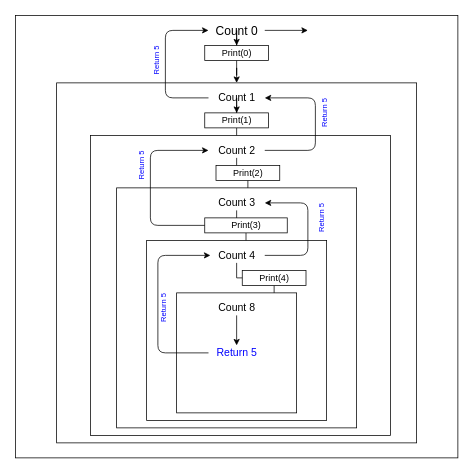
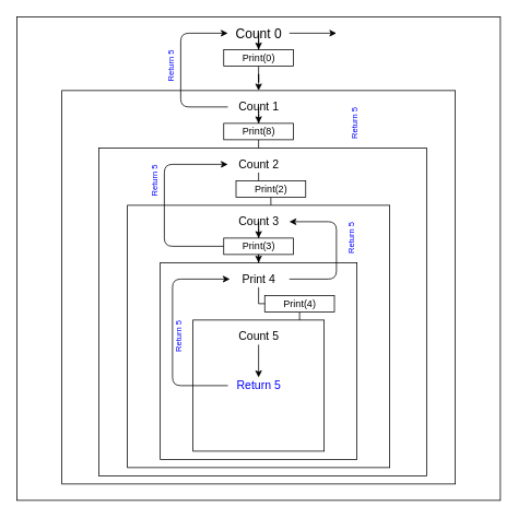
  <mxCell id="0" />
  <mxCell id="1" parent="0" />
  <mxCell id="2" value="" style="whiteSpace=wrap;html=1;aspect=fixed;" vertex="1" parent="1"><mxGeometry x="20" y="20" width="590" height="590" as="geometry" /></mxCell>
  <mxCell id="3" value="" style="edgeStyle=orthogonalEdgeStyle;rounded=0;orthogonalLoop=1;jettySize=auto;html=1;fontSize=16;" edge="1" parent="1" source="4" target="6"><mxGeometry relative="1" as="geometry" /></mxCell>
  <mxCell id="4" value="Count 0" style="text;html=1;strokeColor=none;fillColor=none;align=center;verticalAlign=middle;whiteSpace=wrap;rounded=0;strokeWidth=8;fontSize=16;" vertex="1" parent="1"><mxGeometry x="277.5" y="30" width="75" height="20" as="geometry" /></mxCell>
  <mxCell id="5" value="" style="edgeStyle=orthogonalEdgeStyle;rounded=0;orthogonalLoop=1;jettySize=auto;html=1;fontSize=12;" edge="1" parent="1" source="6" target="7"><mxGeometry relative="1" as="geometry" /></mxCell>
  <mxCell id="6" value="Print(0)" style="whiteSpace=wrap;html=1;fontSize=12;strokeWidth=1;" vertex="1" parent="1"><mxGeometry x="272.5" y="60" width="85" height="20" as="geometry" /></mxCell>
  <mxCell id="7" value="" style="whiteSpace=wrap;html=1;aspect=fixed;" vertex="1" parent="1"><mxGeometry x="75" y="110" width="480" height="480" as="geometry" /></mxCell>
  <mxCell id="8" style="edgeStyle=orthogonalEdgeStyle;rounded=0;orthogonalLoop=1;jettySize=auto;html=1;entryX=0.5;entryY=0;entryDx=0;entryDy=0;fontSize=14;" edge="1" parent="1" source="9" target="11"><mxGeometry relative="1" as="geometry" /></mxCell>
  <mxCell id="9" value="Count 1" style="text;html=1;strokeColor=none;fillColor=none;align=center;verticalAlign=middle;whiteSpace=wrap;rounded=0;strokeWidth=8;fontSize=14;" vertex="1" parent="1"><mxGeometry x="277.5" y="120" width="75" height="20" as="geometry" /></mxCell>
  <mxCell id="10" value="" style="edgeStyle=orthogonalEdgeStyle;rounded=0;orthogonalLoop=1;jettySize=auto;html=1;fontSize=14;" edge="1" parent="1" source="11" target="12"><mxGeometry relative="1" as="geometry" /></mxCell>
- <mxCell id="11" value="Print(1)" style="whiteSpace=wrap;html=1;fontSize=12;strokeWidth=1;" vertex="1" parent="1"><mxGeometry x="272.5" y="150" width="85" height="20" as="geometry" /></mxCell>
+ <mxCell id="11" value="Print(8)" style="whiteSpace=wrap;html=1;fontSize=12;strokeWidth=1;" vertex="1" parent="1"><mxGeometry x="272.5" y="150" width="85" height="20" as="geometry" /></mxCell>
  <mxCell id="12" value="" style="whiteSpace=wrap;html=1;aspect=fixed;" vertex="1" parent="1"><mxGeometry x="120" y="180" width="400" height="400" as="geometry" /></mxCell>
  <mxCell id="13" style="edgeStyle=orthogonalEdgeStyle;rounded=0;orthogonalLoop=1;jettySize=auto;html=1;entryX=0.5;entryY=0;entryDx=0;entryDy=0;fontSize=14;" edge="1" parent="1" source="14" target="16"><mxGeometry relative="1" as="geometry" /></mxCell>
  <mxCell id="14" value="Count 2" style="text;html=1;strokeColor=none;fillColor=none;align=center;verticalAlign=middle;whiteSpace=wrap;rounded=0;strokeWidth=8;fontSize=14;" vertex="1" parent="1"><mxGeometry x="277.5" y="190" width="75" height="20" as="geometry" /></mxCell>
  <mxCell id="15" value="" style="edgeStyle=orthogonalEdgeStyle;rounded=0;orthogonalLoop=1;jettySize=auto;html=1;fontSize=14;" edge="1" parent="1" source="16" target="21"><mxGeometry relative="1" as="geometry" /></mxCell>
  <mxCell id="16" value="Print(2)" style="whiteSpace=wrap;html=1;fontSize=12;strokeWidth=1;" vertex="1" parent="1"><mxGeometry x="287.5" y="220" width="85" height="20" as="geometry" /></mxCell>
  <mxCell id="17" value="" style="whiteSpace=wrap;html=1;aspect=fixed;" vertex="1" parent="1"><mxGeometry x="155" y="250" width="320" height="320" as="geometry" /></mxCell>
  <mxCell id="18" value="" style="edgeStyle=orthogonalEdgeStyle;rounded=0;orthogonalLoop=1;jettySize=auto;html=1;fontSize=14;" edge="1" parent="1" source="19" target="21"><mxGeometry relative="1" as="geometry" /></mxCell>
  <mxCell id="19" value="Count 3" style="text;html=1;strokeColor=none;fillColor=none;align=center;verticalAlign=middle;whiteSpace=wrap;rounded=0;strokeWidth=8;fontSize=14;" vertex="1" parent="1"><mxGeometry x="277.5" y="260" width="75" height="20" as="geometry" /></mxCell>
  <mxCell id="20" value="" style="edgeStyle=orthogonalEdgeStyle;rounded=0;orthogonalLoop=1;jettySize=auto;html=1;fontSize=14;" edge="1" parent="1" source="21" target="22"><mxGeometry relative="1" as="geometry" /></mxCell>
- <mxCell id="21" value="Print(3)" style="whiteSpace=wrap;html=1;fontSize=12;strokeWidth=1;" vertex="1" parent="1"><mxGeometry x="272.5" y="290" width="110" height="20" as="geometry" /></mxCell>
+ <mxCell id="21" value="Print(3)" style="whiteSpace=wrap;html=1;fontSize=12;strokeWidth=1;" vertex="1" parent="1"><mxGeometry x="272.5" y="290" width="85" height="20" as="geometry" /></mxCell>
  <mxCell id="22" value="" style="whiteSpace=wrap;html=1;aspect=fixed;" vertex="1" parent="1"><mxGeometry x="195" y="320" width="240" height="240" as="geometry" /></mxCell>
  <mxCell id="23" value="" style="edgeStyle=orthogonalEdgeStyle;rounded=0;orthogonalLoop=1;jettySize=auto;html=1;fontSize=14;" edge="1" parent="1" source="24" target="26"><mxGeometry relative="1" as="geometry" /></mxCell>
- <mxCell id="24" value="Count 4" style="text;html=1;strokeColor=none;fillColor=none;align=center;verticalAlign=middle;whiteSpace=wrap;rounded=0;strokeWidth=8;fontSize=14;" vertex="1" parent="1"><mxGeometry x="277.5" y="330" width="75" height="20" as="geometry" /></mxCell>
+ <mxCell id="24" value="Print 4" style="text;html=1;strokeColor=none;fillColor=none;align=center;verticalAlign=middle;whiteSpace=wrap;rounded=0;strokeWidth=8;fontSize=14;" vertex="1" parent="1"><mxGeometry x="277.5" y="330" width="75" height="20" as="geometry" /></mxCell>
  <mxCell id="25" value="" style="edgeStyle=orthogonalEdgeStyle;rounded=0;orthogonalLoop=1;jettySize=auto;html=1;fontSize=14;" edge="1" parent="1" source="26" target="27"><mxGeometry relative="1" as="geometry" /></mxCell>
  <mxCell id="26" value="Print(4)" style="whiteSpace=wrap;html=1;fontSize=12;strokeWidth=1;" vertex="1" parent="1"><mxGeometry x="322.5" y="360" width="85" height="20" as="geometry" /></mxCell>
  <mxCell id="27" value="" style="whiteSpace=wrap;html=1;aspect=fixed;" vertex="1" parent="1"><mxGeometry x="235" y="390" width="160" height="160" as="geometry" /></mxCell>
  <mxCell id="28" value="" style="edgeStyle=orthogonalEdgeStyle;rounded=0;orthogonalLoop=1;jettySize=auto;html=1;fontSize=14;" edge="1" parent="1" source="29" target="30"><mxGeometry relative="1" as="geometry" /></mxCell>
- <mxCell id="29" value="Count 8" style="text;html=1;strokeColor=none;fillColor=none;align=center;verticalAlign=middle;whiteSpace=wrap;rounded=0;strokeWidth=8;fontSize=14;" vertex="1" parent="1"><mxGeometry x="277.5" y="400" width="75" height="20" as="geometry" /></mxCell>
+ <mxCell id="29" value="Count 5" style="text;html=1;strokeColor=none;fillColor=none;align=center;verticalAlign=middle;whiteSpace=wrap;rounded=0;strokeWidth=8;fontSize=14;" vertex="1" parent="1"><mxGeometry x="277.5" y="400" width="75" height="20" as="geometry" /></mxCell>
  <mxCell id="30" value="&lt;font color=&quot;#0000ff&quot;&gt;Return 5&lt;/font&gt;" style="text;html=1;strokeColor=none;fillColor=none;align=center;verticalAlign=middle;whiteSpace=wrap;rounded=0;strokeWidth=8;fontSize=14;" vertex="1" parent="1"><mxGeometry x="277.5" y="460" width="75" height="20" as="geometry" /></mxCell>
  <mxCell id="31" value="" style="endArrow=classic;html=1;fontSize=14;exitX=0;exitY=0.5;exitDx=0;exitDy=0;" edge="1" parent="1" source="30"><mxGeometry width="50" height="50" relative="1" as="geometry"><mxPoint x="400" y="360" as="sourcePoint" /><mxPoint x="280" y="340" as="targetPoint" /><Array as="points"><mxPoint x="210" y="470" /><mxPoint x="210" y="340" /></Array></mxGeometry></mxCell>
  <mxCell id="32" value="&lt;font color=&quot;#0000ff&quot; style=&quot;font-size: 10px;&quot;&gt;Return 5&lt;/font&gt;" style="text;html=1;strokeColor=none;fillColor=none;align=center;verticalAlign=middle;whiteSpace=wrap;rounded=0;strokeWidth=8;fontSize=10;rotation=-90;" vertex="1" parent="1"><mxGeometry x="180" y="400" width="75" height="20" as="geometry" /></mxCell>
  <mxCell id="33" value="" style="endArrow=classic;html=1;fontSize=10;exitX=1;exitY=0.5;exitDx=0;exitDy=0;entryX=1;entryY=0.5;entryDx=0;entryDy=0;" edge="1" parent="1" source="24" target="19"><mxGeometry width="50" height="50" relative="1" as="geometry"><mxPoint x="350" y="360" as="sourcePoint" /><mxPoint x="400" y="310" as="targetPoint" /><Array as="points"><mxPoint x="410" y="340" /><mxPoint x="410" y="270" /></Array></mxGeometry></mxCell>
  <mxCell id="34" value="&lt;font color=&quot;#0000ff&quot; style=&quot;font-size: 10px;&quot;&gt;Return 5&lt;/font&gt;" style="text;html=1;strokeColor=none;fillColor=none;align=center;verticalAlign=middle;whiteSpace=wrap;rounded=0;strokeWidth=8;fontSize=10;rotation=-90;" vertex="1" parent="1"><mxGeometry x="390" y="280" width="75" height="20" as="geometry" /></mxCell>
  <mxCell id="35" value="" style="endArrow=classic;html=1;fontSize=10;exitX=0;exitY=0.5;exitDx=0;exitDy=0;entryX=0;entryY=0.5;entryDx=0;entryDy=0;" edge="1" parent="1" source="21" target="14"><mxGeometry width="50" height="50" relative="1" as="geometry"><mxPoint x="230" y="310" as="sourcePoint" /><mxPoint x="280" y="260" as="targetPoint" /><Array as="points"><mxPoint x="200" y="300" /><mxPoint x="200" y="200" /></Array></mxGeometry></mxCell>
  <mxCell id="36" value="&lt;font color=&quot;#0000ff&quot; style=&quot;font-size: 10px;&quot;&gt;Return 5&lt;/font&gt;" style="text;html=1;strokeColor=none;fillColor=none;align=center;verticalAlign=middle;whiteSpace=wrap;rounded=0;strokeWidth=8;fontSize=10;rotation=-90;" vertex="1" parent="1"><mxGeometry x="150" y="210" width="75" height="20" as="geometry" /></mxCell>
- <mxCell id="37" value="" style="endArrow=classic;html=1;fontSize=10;exitX=1;exitY=0.5;exitDx=0;exitDy=0;entryX=1;entryY=0.5;entryDx=0;entryDy=0;" edge="1" parent="1" source="14" target="9"><mxGeometry width="50" height="50" relative="1" as="geometry"><mxPoint x="360" y="240" as="sourcePoint" /><mxPoint x="410" y="190" as="targetPoint" /><Array as="points"><mxPoint x="420" y="200" /><mxPoint x="420" y="130" /></Array></mxGeometry></mxCell>
  <mxCell id="38" value="" style="endArrow=classic;html=1;fontSize=10;exitX=0;exitY=0.5;exitDx=0;exitDy=0;entryX=0;entryY=0.5;entryDx=0;entryDy=0;" edge="1" parent="1" source="9" target="4"><mxGeometry width="50" height="50" relative="1" as="geometry"><mxPoint x="210" y="170" as="sourcePoint" /><mxPoint x="260" y="120" as="targetPoint" /><Array as="points"><mxPoint x="220" y="130" /><mxPoint x="220" y="40" /></Array></mxGeometry></mxCell>
  <mxCell id="39" value="&lt;font color=&quot;#0000ff&quot; style=&quot;font-size: 10px;&quot;&gt;Return 5&lt;/font&gt;" style="text;html=1;strokeColor=none;fillColor=none;align=center;verticalAlign=middle;whiteSpace=wrap;rounded=0;strokeWidth=8;fontSize=10;rotation=-90;" vertex="1" parent="1"><mxGeometry x="395" y="140" width="75" height="20" as="geometry" /></mxCell>
  <mxCell id="40" value="&lt;font color=&quot;#0000ff&quot; style=&quot;font-size: 10px;&quot;&gt;Return 5&lt;/font&gt;" style="text;html=1;strokeColor=none;fillColor=none;align=center;verticalAlign=middle;whiteSpace=wrap;rounded=0;strokeWidth=8;fontSize=10;rotation=-90;" vertex="1" parent="1"><mxGeometry x="170" y="70" width="75" height="20" as="geometry" /></mxCell>
  <mxCell id="41" value="" style="endArrow=classic;html=1;fontSize=10;exitX=1;exitY=0.5;exitDx=0;exitDy=0;" edge="1" parent="1" source="4"><mxGeometry width="50" height="50" relative="1" as="geometry"><mxPoint x="360" y="90" as="sourcePoint" /><mxPoint x="410" y="40" as="targetPoint" /></mxGeometry></mxCell>
